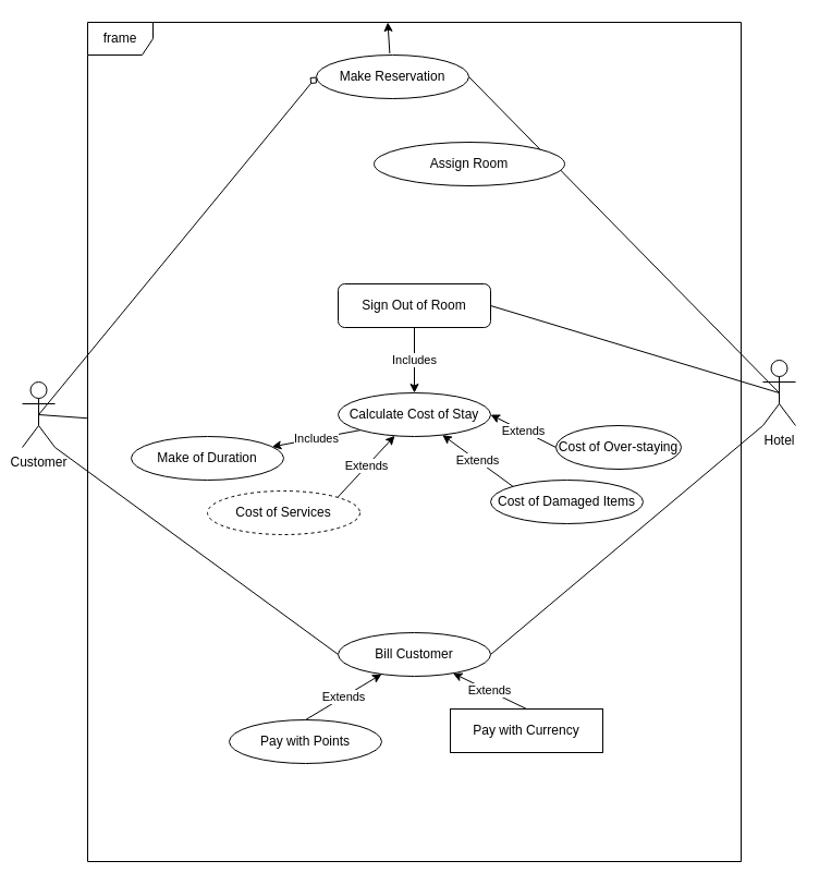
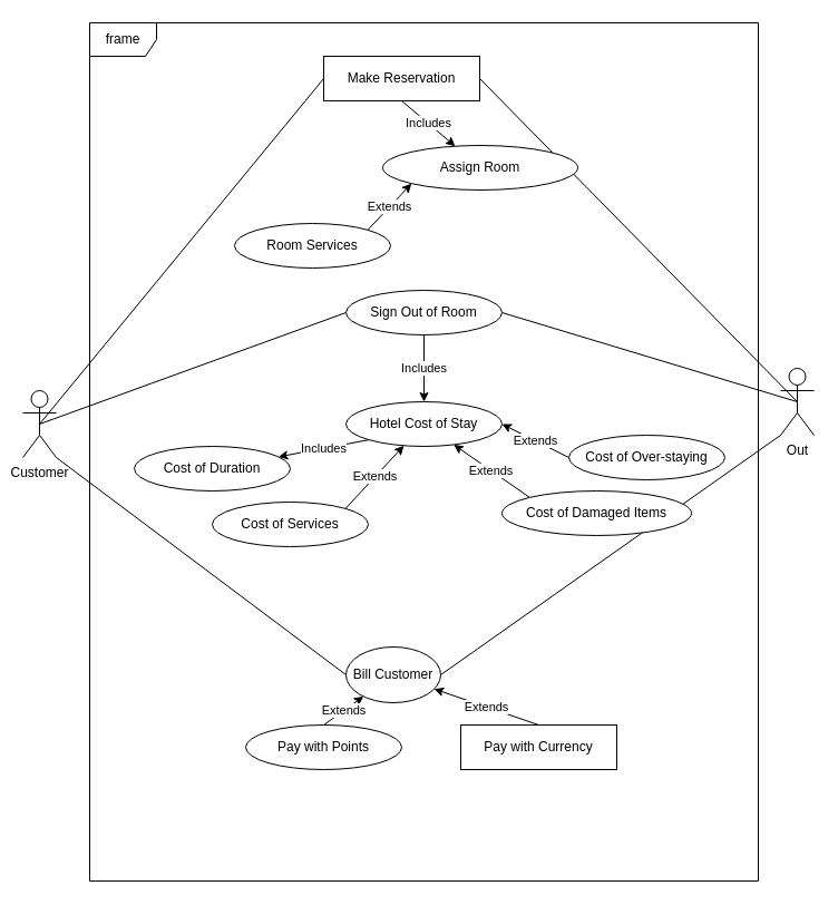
  <mxCell id="0" />
  <mxCell id="1" parent="0" />
  <mxCell id="2" value="frame" style="shape=umlFrame;whiteSpace=wrap;html=1;fillColor=default;strokeColor=default;fontColor=default;" vertex="1" parent="1"><mxGeometry x="80" y="20" width="600" height="770" as="geometry" /></mxCell>
- <mxCell id="3" style="rounded=0;orthogonalLoop=1;jettySize=auto;html=1;exitX=0.5;exitY=0.5;exitDx=0;exitDy=0;exitPerimeter=0;entryX=0;entryY=0.5;entryDx=0;entryDy=0;fontColor=default;strokeColor=default;labelBackgroundColor=default;endArrow=diamond;endFill=0;" edge="1" parent="1" source="6" target="11"><mxGeometry relative="1" as="geometry" /></mxCell>
- <mxCell id="4" style="edgeStyle=none;rounded=0;orthogonalLoop=1;jettySize=auto;html=1;exitX=0.5;exitY=0.5;exitDx=0;exitDy=0;exitPerimeter=0;labelBackgroundColor=default;fontColor=default;startArrow=none;startFill=0;endArrow=none;endFill=0;strokeColor=default;" edge="1" parent="1" source="6" target="2"><mxGeometry relative="1" as="geometry" /></mxCell>
+ <mxCell id="3" style="rounded=0;orthogonalLoop=1;jettySize=auto;html=1;exitX=0.5;exitY=0.5;exitDx=0;exitDy=0;exitPerimeter=0;entryX=0;entryY=0.5;entryDx=0;entryDy=0;fontColor=default;strokeColor=default;labelBackgroundColor=default;endArrow=none;endFill=0;" edge="1" parent="1" source="6" target="11"><mxGeometry relative="1" as="geometry" /></mxCell>
+ <mxCell id="4" style="edgeStyle=none;rounded=0;orthogonalLoop=1;jettySize=auto;html=1;exitX=0.5;exitY=0.5;exitDx=0;exitDy=0;exitPerimeter=0;entryX=0;entryY=0.5;entryDx=0;entryDy=0;labelBackgroundColor=default;fontColor=default;startArrow=none;startFill=0;endArrow=none;endFill=0;strokeColor=default;" edge="1" parent="1" source="6" target="15"><mxGeometry relative="1" as="geometry" /></mxCell>
  <mxCell id="5" style="edgeStyle=none;rounded=0;orthogonalLoop=1;jettySize=auto;html=1;exitX=1;exitY=1;exitDx=0;exitDy=0;exitPerimeter=0;entryX=0;entryY=0.5;entryDx=0;entryDy=0;labelBackgroundColor=default;fontColor=default;startArrow=none;startFill=0;endArrow=none;endFill=0;strokeColor=default;" edge="1" parent="1" source="6" target="27"><mxGeometry relative="1" as="geometry" /></mxCell>
  <mxCell id="6" value="Customer" style="shape=umlActor;verticalLabelPosition=bottom;verticalAlign=top;html=1;fontColor=default;strokeColor=default;fillColor=default;" vertex="1" parent="1"><mxGeometry x="20" y="350" width="30" height="60" as="geometry" /></mxCell>
  <mxCell id="7" style="edgeStyle=none;rounded=0;orthogonalLoop=1;jettySize=auto;html=1;exitX=0.5;exitY=0.5;exitDx=0;exitDy=0;exitPerimeter=0;entryX=1;entryY=0.5;entryDx=0;entryDy=0;labelBackgroundColor=default;fontColor=default;endArrow=none;endFill=0;strokeColor=default;" edge="1" parent="1" source="9" target="11"><mxGeometry relative="1" as="geometry" /></mxCell>
  <mxCell id="8" style="edgeStyle=none;rounded=0;orthogonalLoop=1;jettySize=auto;html=1;exitX=0;exitY=1;exitDx=0;exitDy=0;exitPerimeter=0;entryX=1;entryY=0.5;entryDx=0;entryDy=0;labelBackgroundColor=default;fontColor=default;startArrow=none;startFill=0;endArrow=none;endFill=0;strokeColor=default;" edge="1" parent="1" source="9" target="27"><mxGeometry relative="1" as="geometry" /></mxCell>
- <mxCell id="9" value="Hotel" style="shape=umlActor;verticalLabelPosition=bottom;verticalAlign=top;html=1;fontColor=default;strokeColor=default;fillColor=default;" vertex="1" parent="1"><mxGeometry x="700" y="330" width="30" height="60" as="geometry" /></mxCell>
- <mxCell id="10" value="Includes" style="edgeStyle=none;rounded=0;orthogonalLoop=1;jettySize=auto;html=1;exitX=0.5;exitY=1;exitDx=0;exitDy=0;labelBackgroundColor=default;fontColor=default;startArrow=none;startFill=0;endArrow=classic;endFill=1;strokeColor=default;" edge="1" parent="1" source="11" target="2"><mxGeometry relative="1" as="geometry" /></mxCell>
- <mxCell id="11" value="Make Reservation" style="ellipse;whiteSpace=wrap;html=1;fontColor=default;strokeColor=default;fillColor=default;" vertex="1" parent="1"><mxGeometry x="290" y="50" width="140" height="40" as="geometry" /></mxCell>
+ <mxCell id="9" value="Out" style="shape=umlActor;verticalLabelPosition=bottom;verticalAlign=top;html=1;fontColor=default;strokeColor=default;fillColor=default;" vertex="1" parent="1"><mxGeometry x="700" y="330" width="30" height="60" as="geometry" /></mxCell>
+ <mxCell id="10" value="Includes" style="edgeStyle=none;rounded=0;orthogonalLoop=1;jettySize=auto;html=1;exitX=0.5;exitY=1;exitDx=0;exitDy=0;labelBackgroundColor=default;fontColor=default;startArrow=none;startFill=0;endArrow=classic;endFill=1;strokeColor=default;" edge="1" parent="1" source="11" target="12"><mxGeometry relative="1" as="geometry" /></mxCell>
+ <mxCell id="11" value="Make Reservation" style="whiteSpace=wrap;html=1;fontColor=default;strokeColor=default;fillColor=default;rounded=0;" vertex="1" parent="1"><mxGeometry x="290" y="50" width="140" height="40" as="geometry" /></mxCell>
  <mxCell id="12" value="Assign Room" style="ellipse;whiteSpace=wrap;html=1;fontColor=default;strokeColor=default;fillColor=default;" vertex="1" parent="1"><mxGeometry x="343" y="130" width="175" height="40" as="geometry" /></mxCell>
  <mxCell id="13" style="edgeStyle=none;rounded=0;orthogonalLoop=1;jettySize=auto;html=1;exitX=1;exitY=0.5;exitDx=0;exitDy=0;entryX=0.5;entryY=0.5;entryDx=0;entryDy=0;entryPerimeter=0;labelBackgroundColor=default;fontColor=default;startArrow=none;startFill=0;endArrow=none;endFill=0;strokeColor=default;" edge="1" parent="1" source="15" target="9"><mxGeometry relative="1" as="geometry" /></mxCell>
  <mxCell id="14" value="Includes" style="edgeStyle=none;rounded=0;orthogonalLoop=1;jettySize=auto;html=1;exitX=0.5;exitY=1;exitDx=0;exitDy=0;entryX=0.5;entryY=0;entryDx=0;entryDy=0;labelBackgroundColor=default;fontColor=default;startArrow=none;startFill=0;endArrow=classic;endFill=1;strokeColor=default;" edge="1" parent="1" source="15" target="19"><mxGeometry relative="1" as="geometry" /></mxCell>
- <mxCell id="15" value="Sign Out of Room" style="whiteSpace=wrap;html=1;fontColor=default;strokeColor=default;fillColor=default;rounded=1;" vertex="1" parent="1"><mxGeometry x="310" y="260" width="140" height="40" as="geometry" /></mxCell>
+ <mxCell id="15" value="Sign Out of Room" style="ellipse;whiteSpace=wrap;html=1;fontColor=default;strokeColor=default;fillColor=default;" vertex="1" parent="1"><mxGeometry x="310" y="260" width="140" height="40" as="geometry" /></mxCell>
+ <mxCell id="16" value="Extends" style="edgeStyle=none;rounded=0;orthogonalLoop=1;jettySize=auto;html=1;exitX=1;exitY=0;exitDx=0;exitDy=0;entryX=0;entryY=1;entryDx=0;entryDy=0;labelBackgroundColor=default;fontColor=default;startArrow=none;startFill=0;endArrow=classic;endFill=1;strokeColor=default;" edge="1" parent="1" source="17" target="12"><mxGeometry relative="1" as="geometry" /></mxCell>
+ <mxCell id="17" value="Room Services" style="ellipse;whiteSpace=wrap;html=1;fontColor=default;strokeColor=default;fillColor=default;" vertex="1" parent="1"><mxGeometry x="210" y="200" width="140" height="40" as="geometry" /></mxCell>
  <mxCell id="18" value="Includes" style="edgeStyle=none;rounded=0;orthogonalLoop=1;jettySize=auto;html=1;exitX=0;exitY=1;exitDx=0;exitDy=0;labelBackgroundColor=default;fontColor=default;startArrow=none;startFill=0;endArrow=classic;endFill=1;strokeColor=default;" edge="1" parent="1" source="19" target="20"><mxGeometry relative="1" as="geometry" /></mxCell>
- <mxCell id="19" value="Calculate Cost of Stay" style="ellipse;whiteSpace=wrap;html=1;fontColor=default;strokeColor=default;fillColor=default;" vertex="1" parent="1"><mxGeometry x="310" y="360" width="140" height="40" as="geometry" /></mxCell>
- <mxCell id="20" value="Make of Duration" style="ellipse;whiteSpace=wrap;html=1;fontColor=default;strokeColor=default;fillColor=default;" vertex="1" parent="1"><mxGeometry x="120" y="400" width="140" height="40" as="geometry" /></mxCell>
+ <mxCell id="19" value="Hotel Cost of Stay" style="ellipse;whiteSpace=wrap;html=1;fontColor=default;strokeColor=default;fillColor=default;" vertex="1" parent="1"><mxGeometry x="310" y="360" width="140" height="40" as="geometry" /></mxCell>
+ <mxCell id="20" value="Cost of Duration" style="ellipse;whiteSpace=wrap;html=1;fontColor=default;strokeColor=default;fillColor=default;" vertex="1" parent="1"><mxGeometry x="120" y="400" width="140" height="40" as="geometry" /></mxCell>
  <mxCell id="21" value="Extends" style="edgeStyle=none;rounded=0;orthogonalLoop=1;jettySize=auto;html=1;exitX=1;exitY=0;exitDx=0;exitDy=0;labelBackgroundColor=default;fontColor=default;startArrow=none;startFill=0;endArrow=classic;endFill=1;strokeColor=default;" edge="1" parent="1" source="22" target="19"><mxGeometry relative="1" as="geometry" /></mxCell>
- <mxCell id="22" value="Cost of Services" style="ellipse;whiteSpace=wrap;html=1;fontColor=default;strokeColor=default;fillColor=default;dashed=1;" vertex="1" parent="1"><mxGeometry x="190" y="450" width="140" height="40" as="geometry" /></mxCell>
+ <mxCell id="22" value="Cost of Services" style="ellipse;whiteSpace=wrap;html=1;fontColor=default;strokeColor=default;fillColor=default;" vertex="1" parent="1"><mxGeometry x="190" y="450" width="140" height="40" as="geometry" /></mxCell>
  <mxCell id="23" value="Extends" style="edgeStyle=none;rounded=0;orthogonalLoop=1;jettySize=auto;html=1;exitX=0;exitY=0;exitDx=0;exitDy=0;labelBackgroundColor=default;fontColor=default;startArrow=none;startFill=0;endArrow=classic;endFill=1;strokeColor=default;" edge="1" parent="1" source="24" target="19"><mxGeometry relative="1" as="geometry" /></mxCell>
- <mxCell id="24" value="Cost of Damaged Items" style="ellipse;whiteSpace=wrap;html=1;fontColor=default;strokeColor=default;fillColor=default;" vertex="1" parent="1"><mxGeometry x="450" y="440" width="140" height="40" as="geometry" /></mxCell>
+ <mxCell id="24" value="Cost of Damaged Items" style="ellipse;whiteSpace=wrap;html=1;fontColor=default;strokeColor=default;fillColor=default;" vertex="1" parent="1"><mxGeometry x="450" y="440" width="170" height="40" as="geometry" /></mxCell>
  <mxCell id="25" value="Extends" style="edgeStyle=none;rounded=0;orthogonalLoop=1;jettySize=auto;html=1;exitX=0;exitY=0.5;exitDx=0;exitDy=0;entryX=1;entryY=0.5;entryDx=0;entryDy=0;labelBackgroundColor=default;fontColor=default;startArrow=none;startFill=0;endArrow=classic;endFill=1;strokeColor=default;" edge="1" parent="1" source="26" target="19"><mxGeometry relative="1" as="geometry" /></mxCell>
- <mxCell id="26" value="Cost of Over-staying" style="ellipse;whiteSpace=wrap;html=1;fontColor=default;strokeColor=default;fillColor=default;" vertex="1" parent="1"><mxGeometry x="510" y="390" width="115" height="40" as="geometry" /></mxCell>
- <mxCell id="27" value="Bill Customer" style="ellipse;whiteSpace=wrap;html=1;fontColor=default;strokeColor=default;fillColor=default;" vertex="1" parent="1"><mxGeometry x="310" y="580" width="140" height="40" as="geometry" /></mxCell>
+ <mxCell id="26" value="Cost of Over-staying" style="ellipse;whiteSpace=wrap;html=1;fontColor=default;strokeColor=default;fillColor=default;" vertex="1" parent="1"><mxGeometry x="510" y="390" width="140" height="40" as="geometry" /></mxCell>
+ <mxCell id="27" value="Bill Customer" style="ellipse;whiteSpace=wrap;html=1;fontColor=default;strokeColor=default;fillColor=default;" vertex="1" parent="1"><mxGeometry x="310" y="580" width="85" height="50" as="geometry" /></mxCell>
  <mxCell id="28" value="Extends" style="edgeStyle=none;rounded=0;orthogonalLoop=1;jettySize=auto;html=1;exitX=0.5;exitY=0;exitDx=0;exitDy=0;labelBackgroundColor=default;fontColor=default;startArrow=none;startFill=0;endArrow=classic;endFill=1;strokeColor=default;" edge="1" parent="1" source="29" target="27"><mxGeometry relative="1" as="geometry" /></mxCell>
- <mxCell id="29" value="Pay with Points" style="ellipse;whiteSpace=wrap;html=1;fontColor=default;strokeColor=default;fillColor=default;" vertex="1" parent="1"><mxGeometry x="210" y="660" width="140" height="40" as="geometry" /></mxCell>
+ <mxCell id="29" value="Pay with Points" style="ellipse;whiteSpace=wrap;html=1;fontColor=default;strokeColor=default;fillColor=default;" vertex="1" parent="1"><mxGeometry x="220" y="650" width="140" height="40" as="geometry" /></mxCell>
  <mxCell id="30" value="Extends" style="edgeStyle=none;rounded=0;orthogonalLoop=1;jettySize=auto;html=1;exitX=0.5;exitY=0;exitDx=0;exitDy=0;labelBackgroundColor=default;fontColor=default;startArrow=none;startFill=0;endArrow=classic;endFill=1;strokeColor=default;" edge="1" parent="1" source="31" target="27"><mxGeometry relative="1" as="geometry" /></mxCell>
  <mxCell id="31" value="Pay with Currency" style="whiteSpace=wrap;html=1;fontColor=default;strokeColor=default;fillColor=default;rounded=0;" vertex="1" parent="1"><mxGeometry x="413" y="650" width="140" height="40" as="geometry" /></mxCell>
